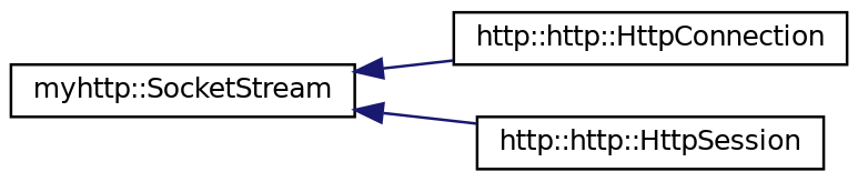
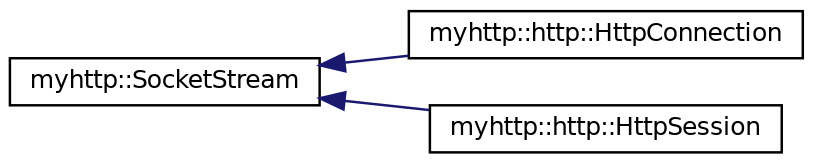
  digraph {
    rankdir=LR
    node [color=black fillcolor=white fontname=Helvetica fontsize=10 shape=record style=filled]
    edge [color=midnightblue dir=back fontname=Helvetica fontsize=10 labelfontname=Helvetica labelfontsize=10 style=solid]
    n1 [height=0.2 label="myhttp::SocketStream" width=0.4]
-   n2 [height=0.2 label="http::http::HttpConnection" width=0.4]
-   n3 [height=0.2 label="http::http::HttpSession" width=0.4]
+   n2 [height=0.2 label="myhttp::http::HttpConnection" width=0.4]
+   n3 [height=0.2 label="myhttp::http::HttpSession" width=0.4]
    n1 -> n2
    n1 -> n3
  }
